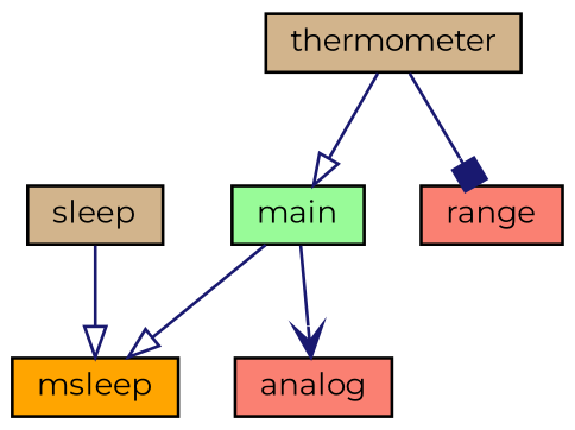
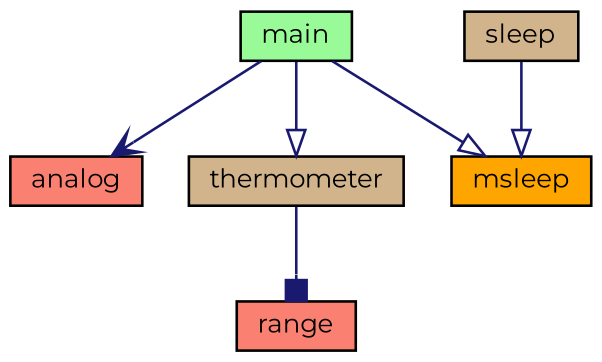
  digraph {
    fontname=Montserrat
    rankdir=TB
    node [color=black fillcolor=salmon fontname=Montserrat fontsize=10 shape=record style=filled]
    edge [arrowhead=onormal color=midnightblue fontname=Montserrat fontsize=10 labelfontname=Helvetica labelfontsize=10 style=solid]
    n1 [fillcolor=palegreen fontcolor=black height=0.2 label=main width=0.4]
    n2 [height=0.2 label=analog width=0.4]
    n3 [fillcolor=tan height=0.2 label=thermometer width=0.4]
    n4 [fillcolor=orange height=0.2 label=msleep width=0.4]
    n5 [height=0.2 label=range width=0.4]
    n6 [fillcolor=tan height=0.2 label=sleep width=0.4]
    n1 -> n2 [arrowhead=vee]
-   n3 -> n1
+   n1 -> n3
    n1 -> n4
    n3 -> n5 [arrowhead=box]
    n6 -> n4
  }
